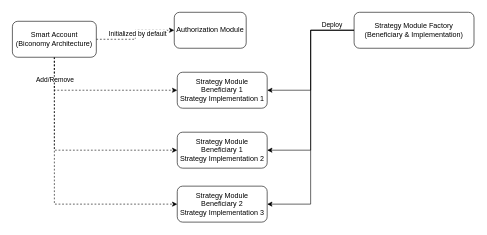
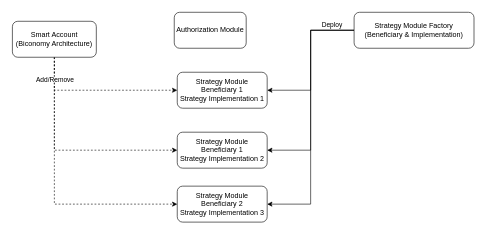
  <mxCell id="0" />
  <mxCell id="1" parent="0" />
- <mxCell id="2" value="" style="edgeStyle=orthogonalEdgeStyle;rounded=0;orthogonalLoop=1;jettySize=auto;html=1;dashed=1;" edge="1" parent="1" source="8" target="9"><mxGeometry relative="1" as="geometry" /></mxCell>
- <mxCell id="3" value="Initialized by default" style="edgeLabel;html=1;align=center;verticalAlign=middle;resizable=0;points=[];" vertex="1" connectable="0" parent="2"><mxGeometry x="-0.267" y="-2" relative="1" as="geometry"><mxPoint x="15" y="-12" as="offset" /></mxGeometry></mxCell>
  <mxCell id="4" style="edgeStyle=orthogonalEdgeStyle;rounded=0;orthogonalLoop=1;jettySize=auto;html=1;entryX=0;entryY=0.5;entryDx=0;entryDy=0;dashed=1;exitX=0.5;exitY=1;exitDx=0;exitDy=0;" edge="1" parent="1" source="8" target="10"><mxGeometry relative="1" as="geometry" /></mxCell>
  <mxCell id="5" style="edgeStyle=orthogonalEdgeStyle;rounded=0;orthogonalLoop=1;jettySize=auto;html=1;entryX=0;entryY=0.5;entryDx=0;entryDy=0;dashed=1;exitX=0.5;exitY=1;exitDx=0;exitDy=0;" edge="1" parent="1" source="8" target="11"><mxGeometry relative="1" as="geometry" /></mxCell>
  <mxCell id="6" value="Add/Remove" style="edgeLabel;html=1;align=center;verticalAlign=middle;resizable=0;points=[];" vertex="1" connectable="0" parent="5"><mxGeometry x="-0.71" relative="1" as="geometry"><mxPoint y="-16" as="offset" /></mxGeometry></mxCell>
  <mxCell id="7" style="edgeStyle=orthogonalEdgeStyle;rounded=0;orthogonalLoop=1;jettySize=auto;html=1;entryX=0;entryY=0.5;entryDx=0;entryDy=0;dashed=1;exitX=0.5;exitY=1;exitDx=0;exitDy=0;" edge="1" parent="1" source="8" target="17"><mxGeometry relative="1" as="geometry" /></mxCell>
  <mxCell id="8" value="Smart Account&lt;br&gt;(Biconomy Architecture)" style="rounded=1;whiteSpace=wrap;html=1;" vertex="1" parent="1"><mxGeometry x="20" y="35" width="140" height="60" as="geometry" /></mxCell>
  <mxCell id="9" value="Authorization Module" style="whiteSpace=wrap;html=1;rounded=1;" vertex="1" parent="1"><mxGeometry x="290" y="20" width="120" height="60" as="geometry" /></mxCell>
  <mxCell id="10" value="Strategy Module&lt;br&gt;Beneficiary 1&lt;br&gt;Strategy Implementation 1" style="whiteSpace=wrap;html=1;rounded=1;" vertex="1" parent="1"><mxGeometry x="295" y="120" width="150" height="60" as="geometry" /></mxCell>
  <mxCell id="11" value="Strategy Module&lt;br&gt;Beneficiary 1&lt;br&gt;Strategy&amp;nbsp;Implementation 2" style="whiteSpace=wrap;html=1;rounded=1;" vertex="1" parent="1"><mxGeometry x="295" y="220" width="150" height="60" as="geometry" /></mxCell>
  <mxCell id="12" style="edgeStyle=orthogonalEdgeStyle;rounded=0;orthogonalLoop=1;jettySize=auto;html=1;exitX=0;exitY=0.5;exitDx=0;exitDy=0;entryX=1;entryY=0.5;entryDx=0;entryDy=0;" edge="1" parent="1" source="16" target="11"><mxGeometry relative="1" as="geometry" /></mxCell>
  <mxCell id="13" style="edgeStyle=orthogonalEdgeStyle;rounded=0;orthogonalLoop=1;jettySize=auto;html=1;entryX=1;entryY=0.5;entryDx=0;entryDy=0;" edge="1" parent="1" source="16" target="10"><mxGeometry relative="1" as="geometry" /></mxCell>
  <mxCell id="14" value="Deploy" style="edgeLabel;html=1;align=center;verticalAlign=middle;resizable=0;points=[];" vertex="1" connectable="0" parent="13"><mxGeometry x="-0.723" y="5" relative="1" as="geometry"><mxPoint x="-4" y="-15" as="offset" /></mxGeometry></mxCell>
  <mxCell id="15" style="edgeStyle=orthogonalEdgeStyle;rounded=0;orthogonalLoop=1;jettySize=auto;html=1;entryX=1;entryY=0.5;entryDx=0;entryDy=0;" edge="1" parent="1" source="16" target="17"><mxGeometry relative="1" as="geometry" /></mxCell>
  <mxCell id="16" value="Strategy Module Factory&lt;br&gt;(Beneficiary &amp;amp;&amp;nbsp;Implementation)" style="whiteSpace=wrap;html=1;rounded=1;" vertex="1" parent="1"><mxGeometry x="590" y="20" width="200" height="60" as="geometry" /></mxCell>
  <mxCell id="17" value="Strategy Module&lt;br&gt;Beneficiary 2&lt;br&gt;Strategy&amp;nbsp;Implementation 3" style="whiteSpace=wrap;html=1;rounded=1;" vertex="1" parent="1"><mxGeometry x="295" y="310" width="150" height="60" as="geometry" /></mxCell>
